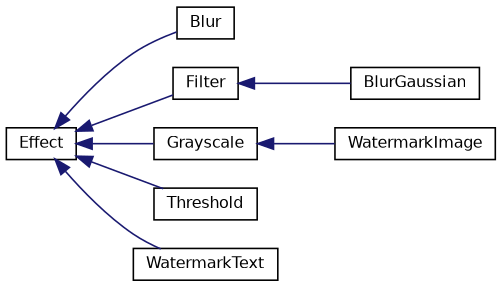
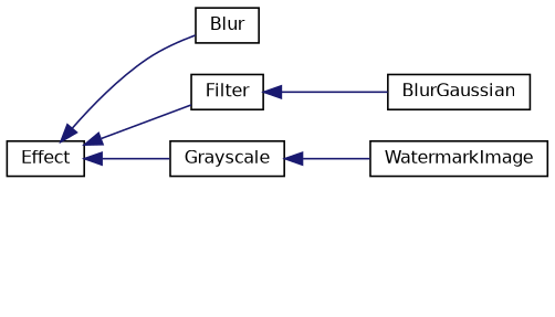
  digraph {
    rankdir=LR
    node [color=black fillcolor=white fontname=Helvetica fontsize=10 shape=record style=filled]
    edge [color=midnightblue dir=back fontname=Helvetica fontsize=10 labelfontname=Helvetica labelfontsize=10 style=solid]
    n1 [height=0.2 label=Effect width=0.4]
    n2 [height=0.2 label=Blur width=0.4]
    n3 [height=0.2 label=Filter width=0.4]
    n4 [height=0.2 label=Grayscale width=0.4]
-   n5 [height=0.2 label=Threshold width=0.4]
-   n6 [height=0.2 label=WatermarkText width=0.4]
    n7 [height=0.2 label=BlurGaussian width=0.4]
    n8 [height=0.2 label=WatermarkImage width=0.4]
    n1 -> n2
    n1 -> n3
    n1 -> n4
-   n1 -> n5
-   n1 -> n6
    n3 -> n7
    n4 -> n8
  }
